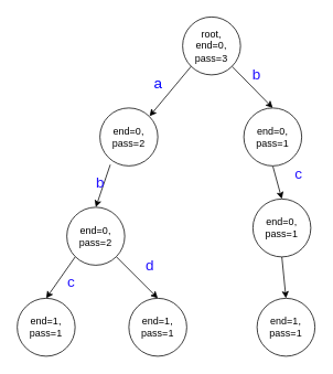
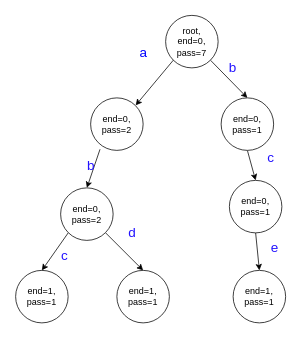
  <mxCell id="0" />
  <mxCell id="1" parent="0" />
  <mxCell id="2" style="edgeStyle=none;rounded=0;orthogonalLoop=1;jettySize=auto;html=1;exitX=1;exitY=1;exitDx=0;exitDy=0;entryX=0.5;entryY=0;entryDx=0;entryDy=0;fontSize=18;fontColor=#2212FF;" edge="1" parent="1" source="3" target="18"><mxGeometry relative="1" as="geometry" /></mxCell>
- <mxCell id="3" value="root,&lt;br&gt;end=0,&lt;br style=&quot;border-color: var(--border-color);&quot;&gt;pass=3" style="ellipse;whiteSpace=wrap;html=1;aspect=fixed;" vertex="1" parent="1"><mxGeometry x="220" y="20" width="70" height="70" as="geometry" /></mxCell>
+ <mxCell id="3" value="root,&lt;br&gt;end=0,&lt;br style=&quot;border-color: var(--border-color);&quot;&gt;pass=7" style="ellipse;whiteSpace=wrap;html=1;aspect=fixed;" vertex="1" parent="1"><mxGeometry x="220" y="20" width="70" height="70" as="geometry" /></mxCell>
  <mxCell id="4" style="rounded=0;orthogonalLoop=1;jettySize=auto;html=1;exitX=0.179;exitY=0.979;exitDx=0;exitDy=0;entryX=0.5;entryY=0;entryDx=0;entryDy=0;exitPerimeter=0;" edge="1" parent="1" source="5" target="10"><mxGeometry relative="1" as="geometry" /></mxCell>
  <mxCell id="5" value="end=0,&lt;br&gt;pass=2" style="ellipse;whiteSpace=wrap;html=1;" vertex="1" parent="1"><mxGeometry x="120" y="130" width="70" height="70" as="geometry" /></mxCell>
  <mxCell id="6" value="" style="endArrow=classic;html=1;rounded=0;exitX=0;exitY=1;exitDx=0;exitDy=0;" edge="1" parent="1" source="3"><mxGeometry width="50" height="50" relative="1" as="geometry"><mxPoint x="390" y="20" as="sourcePoint" /><mxPoint x="180" y="140" as="targetPoint" /><Array as="points" /></mxGeometry></mxCell>
  <mxCell id="7" value="end=1,&lt;br style=&quot;border-color: var(--border-color);&quot;&gt;pass=1" style="ellipse;whiteSpace=wrap;html=1;aspect=fixed;" vertex="1" parent="1"><mxGeometry x="20" y="360" width="70" height="70" as="geometry" /></mxCell>
  <mxCell id="8" style="edgeStyle=none;rounded=0;orthogonalLoop=1;jettySize=auto;html=1;exitX=0;exitY=1;exitDx=0;exitDy=0;entryX=0.5;entryY=0;entryDx=0;entryDy=0;" edge="1" parent="1" source="10" target="7"><mxGeometry relative="1" as="geometry" /></mxCell>
  <mxCell id="9" style="edgeStyle=none;rounded=0;orthogonalLoop=1;jettySize=auto;html=1;exitX=1;exitY=1;exitDx=0;exitDy=0;entryX=0.5;entryY=0;entryDx=0;entryDy=0;fontSize=18;fontColor=#2212FF;" edge="1" parent="1" source="10" target="16"><mxGeometry relative="1" as="geometry" /></mxCell>
  <mxCell id="10" value="end=0,&lt;br style=&quot;border-color: var(--border-color);&quot;&gt;pass=2" style="ellipse;whiteSpace=wrap;html=1;aspect=fixed;" vertex="1" parent="1"><mxGeometry x="80" y="250" width="70" height="70" as="geometry" /></mxCell>
  <mxCell id="11" style="edgeStyle=none;rounded=0;orthogonalLoop=1;jettySize=auto;html=1;exitX=0.5;exitY=1;exitDx=0;exitDy=0;entryX=0.5;entryY=0;entryDx=0;entryDy=0;fontSize=18;fontColor=#2212FF;" edge="1" parent="1" source="12" target="19"><mxGeometry relative="1" as="geometry" /></mxCell>
  <mxCell id="12" value="end=0,&lt;br style=&quot;border-color: var(--border-color);&quot;&gt;pass=1" style="ellipse;whiteSpace=wrap;html=1;aspect=fixed;" vertex="1" parent="1"><mxGeometry x="305" y="240" width="70" height="70" as="geometry" /></mxCell>
- <mxCell id="13" value="&lt;font color=&quot;#0000ff&quot; style=&quot;font-size: 18px;&quot;&gt;a&lt;/font&gt;" style="text;html=1;align=center;verticalAlign=middle;resizable=0;points=[];autosize=1;strokeColor=none;fillColor=none;" vertex="1" parent="1"><mxGeometry x="175" y="80" width="30" height="40" as="geometry" /></mxCell>
+ <mxCell id="13" value="&lt;font color=&quot;#0000ff&quot; style=&quot;font-size: 18px;&quot;&gt;a&lt;/font&gt;" style="text;html=1;align=center;verticalAlign=middle;resizable=0;points=[];autosize=1;strokeColor=none;fillColor=none;" vertex="1" parent="1"><mxGeometry x="175" y="50" width="30" height="40" as="geometry" /></mxCell>
  <mxCell id="14" value="&lt;font color=&quot;#2212ff&quot; style=&quot;font-size: 18px;&quot;&gt;b&lt;/font&gt;" style="text;html=1;align=center;verticalAlign=middle;resizable=0;points=[];autosize=1;strokeColor=none;fillColor=none;" vertex="1" parent="1"><mxGeometry x="105" y="200" width="30" height="40" as="geometry" /></mxCell>
  <mxCell id="15" value="&lt;font color=&quot;#2212ff&quot; style=&quot;font-size: 18px;&quot;&gt;c&lt;/font&gt;" style="text;html=1;align=center;verticalAlign=middle;resizable=0;points=[];autosize=1;strokeColor=none;fillColor=none;" vertex="1" parent="1"><mxGeometry x="70" y="320" width="30" height="40" as="geometry" /></mxCell>
  <mxCell id="16" value="end=1,&lt;br style=&quot;border-color: var(--border-color);&quot;&gt;pass=1" style="ellipse;whiteSpace=wrap;html=1;aspect=fixed;" vertex="1" parent="1"><mxGeometry x="155" y="360" width="70" height="70" as="geometry" /></mxCell>
  <mxCell id="17" style="edgeStyle=none;rounded=0;orthogonalLoop=1;jettySize=auto;html=1;exitX=0.5;exitY=1;exitDx=0;exitDy=0;entryX=0.5;entryY=0;entryDx=0;entryDy=0;fontSize=18;fontColor=#2212FF;" edge="1" parent="1" source="18" target="12"><mxGeometry relative="1" as="geometry" /></mxCell>
  <mxCell id="18" value="end=0,&lt;br style=&quot;border-color: var(--border-color);&quot;&gt;pass=1" style="ellipse;whiteSpace=wrap;html=1;aspect=fixed;" vertex="1" parent="1"><mxGeometry x="294" y="130" width="70" height="70" as="geometry" /></mxCell>
  <mxCell id="19" value="end=1,&lt;br style=&quot;border-color: var(--border-color);&quot;&gt;pass=1" style="ellipse;whiteSpace=wrap;html=1;aspect=fixed;" vertex="1" parent="1"><mxGeometry x="310" y="360" width="70" height="70" as="geometry" /></mxCell>
- <mxCell id="20" value="d" style="text;html=1;align=center;verticalAlign=middle;resizable=0;points=[];autosize=1;strokeColor=none;fillColor=none;fontSize=18;fontColor=#2212FF;" vertex="1" parent="1"><mxGeometry x="165" y="300" width="30" height="40" as="geometry" /></mxCell>
+ <mxCell id="20" value="d" style="text;html=1;align=center;verticalAlign=middle;resizable=0;points=[];autosize=1;strokeColor=none;fillColor=none;fontSize=18;fontColor=#2212FF;" vertex="1" parent="1"><mxGeometry x="160" y="290" width="30" height="40" as="geometry" /></mxCell>
  <mxCell id="21" value="b" style="text;html=1;align=center;verticalAlign=middle;resizable=0;points=[];autosize=1;strokeColor=none;fillColor=none;fontSize=18;fontColor=#2212FF;" vertex="1" parent="1"><mxGeometry x="294" y="70" width="30" height="40" as="geometry" /></mxCell>
  <mxCell id="22" value="c" style="text;html=1;align=center;verticalAlign=middle;resizable=0;points=[];autosize=1;strokeColor=none;fillColor=none;fontSize=18;fontColor=#2212FF;" vertex="1" parent="1"><mxGeometry x="345" y="190" width="30" height="40" as="geometry" /></mxCell>
+ <mxCell id="23" value="e" style="text;html=1;align=center;verticalAlign=middle;resizable=0;points=[];autosize=1;strokeColor=none;fillColor=none;fontSize=18;fontColor=#2212FF;" vertex="1" parent="1"><mxGeometry x="350" y="310" width="30" height="40" as="geometry" /></mxCell>
